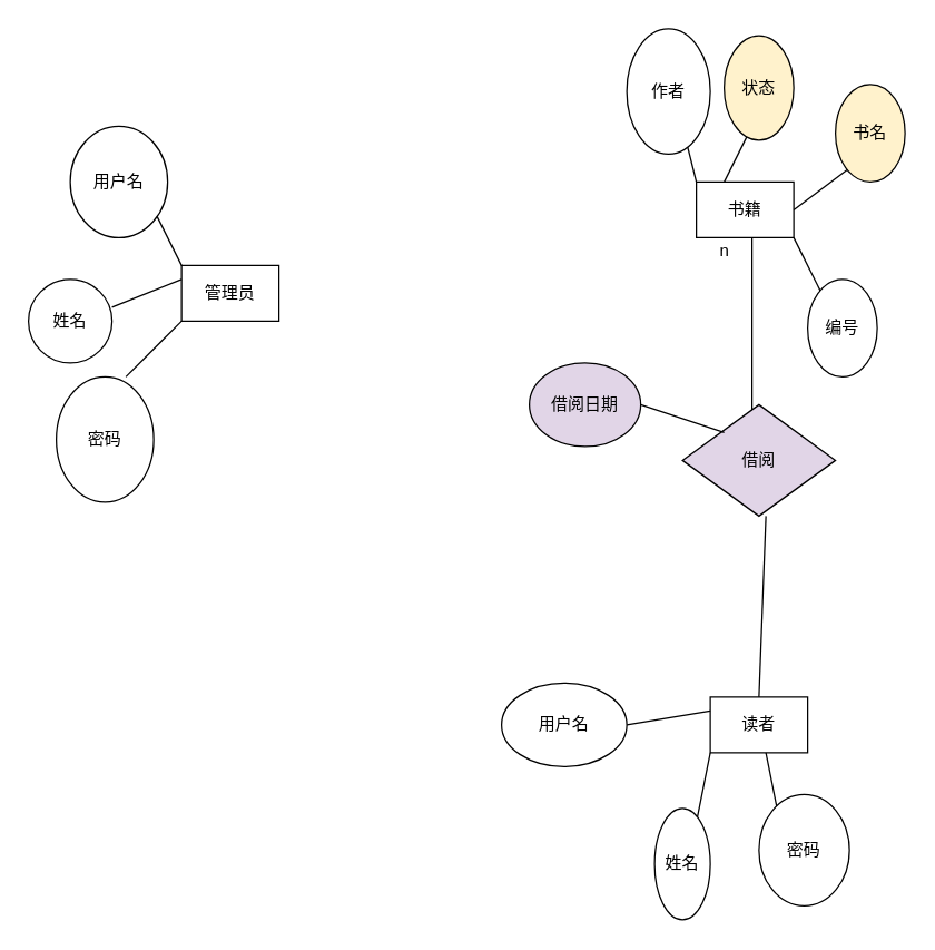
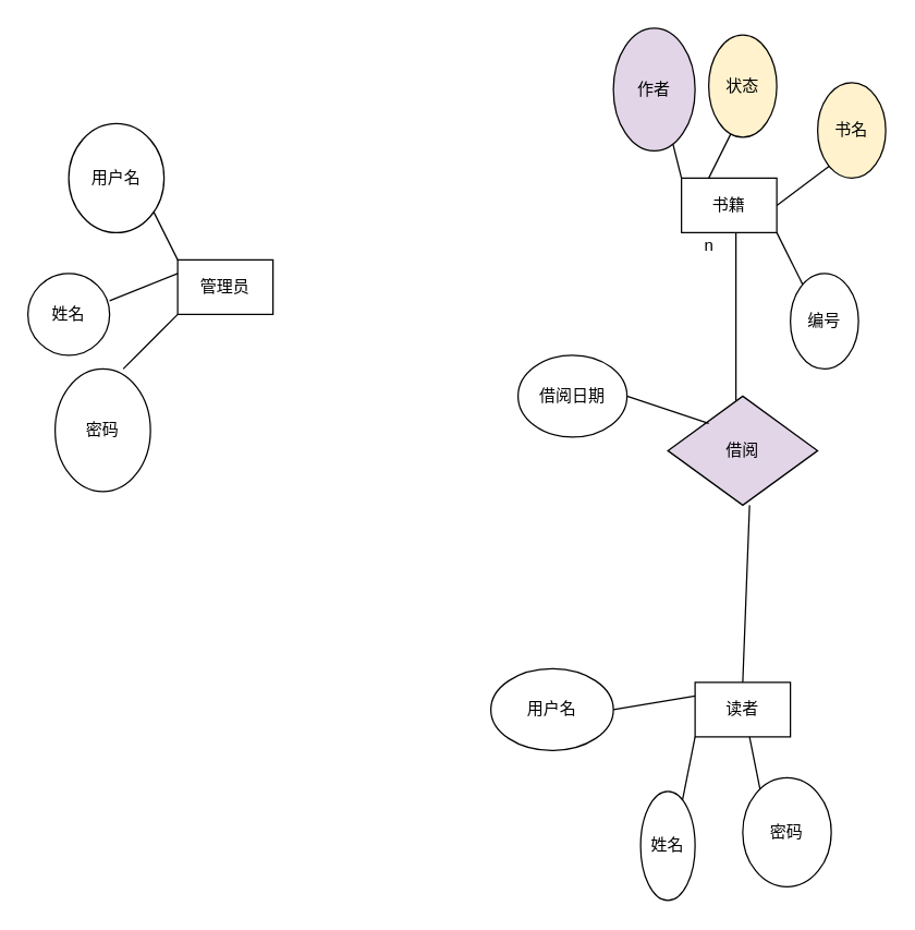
  <mxCell id="0" />
  <mxCell id="1" parent="0" />
  <mxCell id="2" value="管理员" style="rounded=0;whiteSpace=wrap;html=1;" vertex="1" parent="1"><mxGeometry x="130" y="190" width="70" height="40" as="geometry" /></mxCell>
  <mxCell id="3" value="" style="endArrow=none;html=1;" edge="1" parent="1"><mxGeometry width="50" height="50" relative="1" as="geometry"><mxPoint x="80" y="220" as="sourcePoint" /><mxPoint x="130" y="200" as="targetPoint" /><Array as="points" /></mxGeometry></mxCell>
  <mxCell id="4" value="" style="endArrow=none;html=1;" edge="1" parent="1"><mxGeometry width="50" height="50" relative="1" as="geometry"><mxPoint x="90" y="270" as="sourcePoint" /><mxPoint x="130" y="230" as="targetPoint" /><Array as="points"><mxPoint x="110" y="250" /></Array></mxGeometry></mxCell>
  <mxCell id="5" value="" style="endArrow=none;html=1;" edge="1" parent="1"><mxGeometry width="50" height="50" relative="1" as="geometry"><mxPoint x="130" y="190" as="sourcePoint" /><mxPoint x="110" y="150" as="targetPoint" /></mxGeometry></mxCell>
  <mxCell id="6" value="用户名" style="ellipse;whiteSpace=wrap;html=1;" vertex="1" parent="1"><mxGeometry x="50" y="90" width="70" height="80" as="geometry" /></mxCell>
  <mxCell id="7" value="姓名" style="ellipse;whiteSpace=wrap;html=1;" vertex="1" parent="1"><mxGeometry x="20" y="200" width="60" height="60" as="geometry" /></mxCell>
  <mxCell id="8" value="密码" style="ellipse;whiteSpace=wrap;html=1;" vertex="1" parent="1"><mxGeometry x="40" y="270" width="70" height="90" as="geometry" /></mxCell>
  <mxCell id="9" value="书籍" style="rounded=0;whiteSpace=wrap;html=1;" vertex="1" parent="1"><mxGeometry x="500" y="130" width="70" height="40" as="geometry" /></mxCell>
  <mxCell id="10" value="" style="endArrow=none;html=1;" edge="1" parent="1"><mxGeometry width="50" height="50" relative="1" as="geometry"><mxPoint x="500" y="130" as="sourcePoint" /><mxPoint x="490" y="90" as="targetPoint" /></mxGeometry></mxCell>
  <mxCell id="11" value="" style="endArrow=none;html=1;" edge="1" parent="1"><mxGeometry width="50" height="50" relative="1" as="geometry"><mxPoint x="520" y="130" as="sourcePoint" /><mxPoint x="540" y="90" as="targetPoint" /></mxGeometry></mxCell>
  <mxCell id="12" value="" style="endArrow=none;html=1;" edge="1" parent="1"><mxGeometry width="50" height="50" relative="1" as="geometry"><mxPoint x="570" y="150" as="sourcePoint" /><mxPoint x="610" y="120" as="targetPoint" /></mxGeometry></mxCell>
- <mxCell id="13" value="作者" style="ellipse;whiteSpace=wrap;html=1;" vertex="1" parent="1"><mxGeometry x="450" y="20" width="60" height="90" as="geometry" /></mxCell>
+ <mxCell id="13" value="作者" style="ellipse;whiteSpace=wrap;html=1;fillColor=#e1d5e7;" vertex="1" parent="1"><mxGeometry x="450" y="20" width="60" height="90" as="geometry" /></mxCell>
  <mxCell id="14" value="状态" style="ellipse;whiteSpace=wrap;html=1;fillColor=#fff2cc;" vertex="1" parent="1"><mxGeometry x="520" y="25" width="50" height="75" as="geometry" /></mxCell>
  <mxCell id="15" value="书名" style="ellipse;whiteSpace=wrap;html=1;fillColor=#fff2cc;" vertex="1" parent="1"><mxGeometry x="600" y="60" width="50" height="70" as="geometry" /></mxCell>
  <mxCell id="16" value="" style="endArrow=none;html=1;" edge="1" parent="1"><mxGeometry width="50" height="50" relative="1" as="geometry"><mxPoint x="590" y="210" as="sourcePoint" /><mxPoint x="570" y="170" as="targetPoint" /></mxGeometry></mxCell>
  <mxCell id="17" value="编号" style="ellipse;whiteSpace=wrap;html=1;" vertex="1" parent="1"><mxGeometry x="580" y="200" width="50" height="70" as="geometry" /></mxCell>
  <mxCell id="18" value="读者" style="rounded=0;whiteSpace=wrap;html=1;" vertex="1" parent="1"><mxGeometry x="510" y="500" width="70" height="40" as="geometry" /></mxCell>
  <mxCell id="19" value="" style="endArrow=none;html=1;" edge="1" parent="1"><mxGeometry width="50" height="50" relative="1" as="geometry"><mxPoint x="500" y="590" as="sourcePoint" /><mxPoint x="510" y="540" as="targetPoint" /></mxGeometry></mxCell>
  <mxCell id="20" value="" style="endArrow=none;html=1;" edge="1" parent="1"><mxGeometry width="50" height="50" relative="1" as="geometry"><mxPoint x="560" y="590" as="sourcePoint" /><mxPoint x="550" y="540" as="targetPoint" /></mxGeometry></mxCell>
  <mxCell id="21" value="" style="endArrow=none;html=1;" edge="1" parent="1"><mxGeometry width="50" height="50" relative="1" as="geometry"><mxPoint x="450" y="520" as="sourcePoint" /><mxPoint x="510" y="510" as="targetPoint" /></mxGeometry></mxCell>
  <mxCell id="22" value="用户名" style="ellipse;whiteSpace=wrap;html=1;" vertex="1" parent="1"><mxGeometry x="360" y="490" width="90" height="60" as="geometry" /></mxCell>
  <mxCell id="23" value="姓名" style="ellipse;whiteSpace=wrap;html=1;" vertex="1" parent="1"><mxGeometry x="470" y="580" width="40" height="80" as="geometry" /></mxCell>
  <mxCell id="24" value="密码" style="ellipse;whiteSpace=wrap;html=1;" vertex="1" parent="1"><mxGeometry x="545" y="570" width="65" height="80" as="geometry" /></mxCell>
  <mxCell id="25" value="" style="endArrow=none;html=1;" edge="1" parent="1"><mxGeometry width="50" height="50" relative="1" as="geometry"><mxPoint x="540" y="300" as="sourcePoint" /><mxPoint x="540" y="170" as="targetPoint" /></mxGeometry></mxCell>
  <mxCell id="26" value="借阅" style="rhombus;whiteSpace=wrap;html=1;fillColor=#e1d5e7;" vertex="1" parent="1"><mxGeometry x="490" y="290" width="110" height="80" as="geometry" /></mxCell>
  <mxCell id="27" value="" style="endArrow=none;html=1;exitX=0.5;exitY=0;exitDx=0;exitDy=0;" edge="1" parent="1" source="18"><mxGeometry width="50" height="50" relative="1" as="geometry"><mxPoint x="500" y="420" as="sourcePoint" /><mxPoint x="550" y="370" as="targetPoint" /></mxGeometry></mxCell>
  <mxCell id="28" value="n" style="text;html=1;align=center;verticalAlign=middle;resizable=0;points=[];autosize=1;strokeColor=none;" vertex="1" parent="1"><mxGeometry x="510" y="170" width="20" height="20" as="geometry" /></mxCell>
  <mxCell id="29" value="" style="endArrow=none;html=1;" edge="1" parent="1"><mxGeometry width="50" height="50" relative="1" as="geometry"><mxPoint x="460" y="290" as="sourcePoint" /><mxPoint x="520" y="310" as="targetPoint" /></mxGeometry></mxCell>
- <mxCell id="30" value="借阅日期" style="ellipse;whiteSpace=wrap;html=1;fillColor=#e1d5e7;" vertex="1" parent="1"><mxGeometry x="380" y="260" width="80" height="60" as="geometry" /></mxCell>
+ <mxCell id="30" value="借阅日期" style="ellipse;whiteSpace=wrap;html=1;" vertex="1" parent="1"><mxGeometry x="380" y="260" width="80" height="60" as="geometry" /></mxCell>
